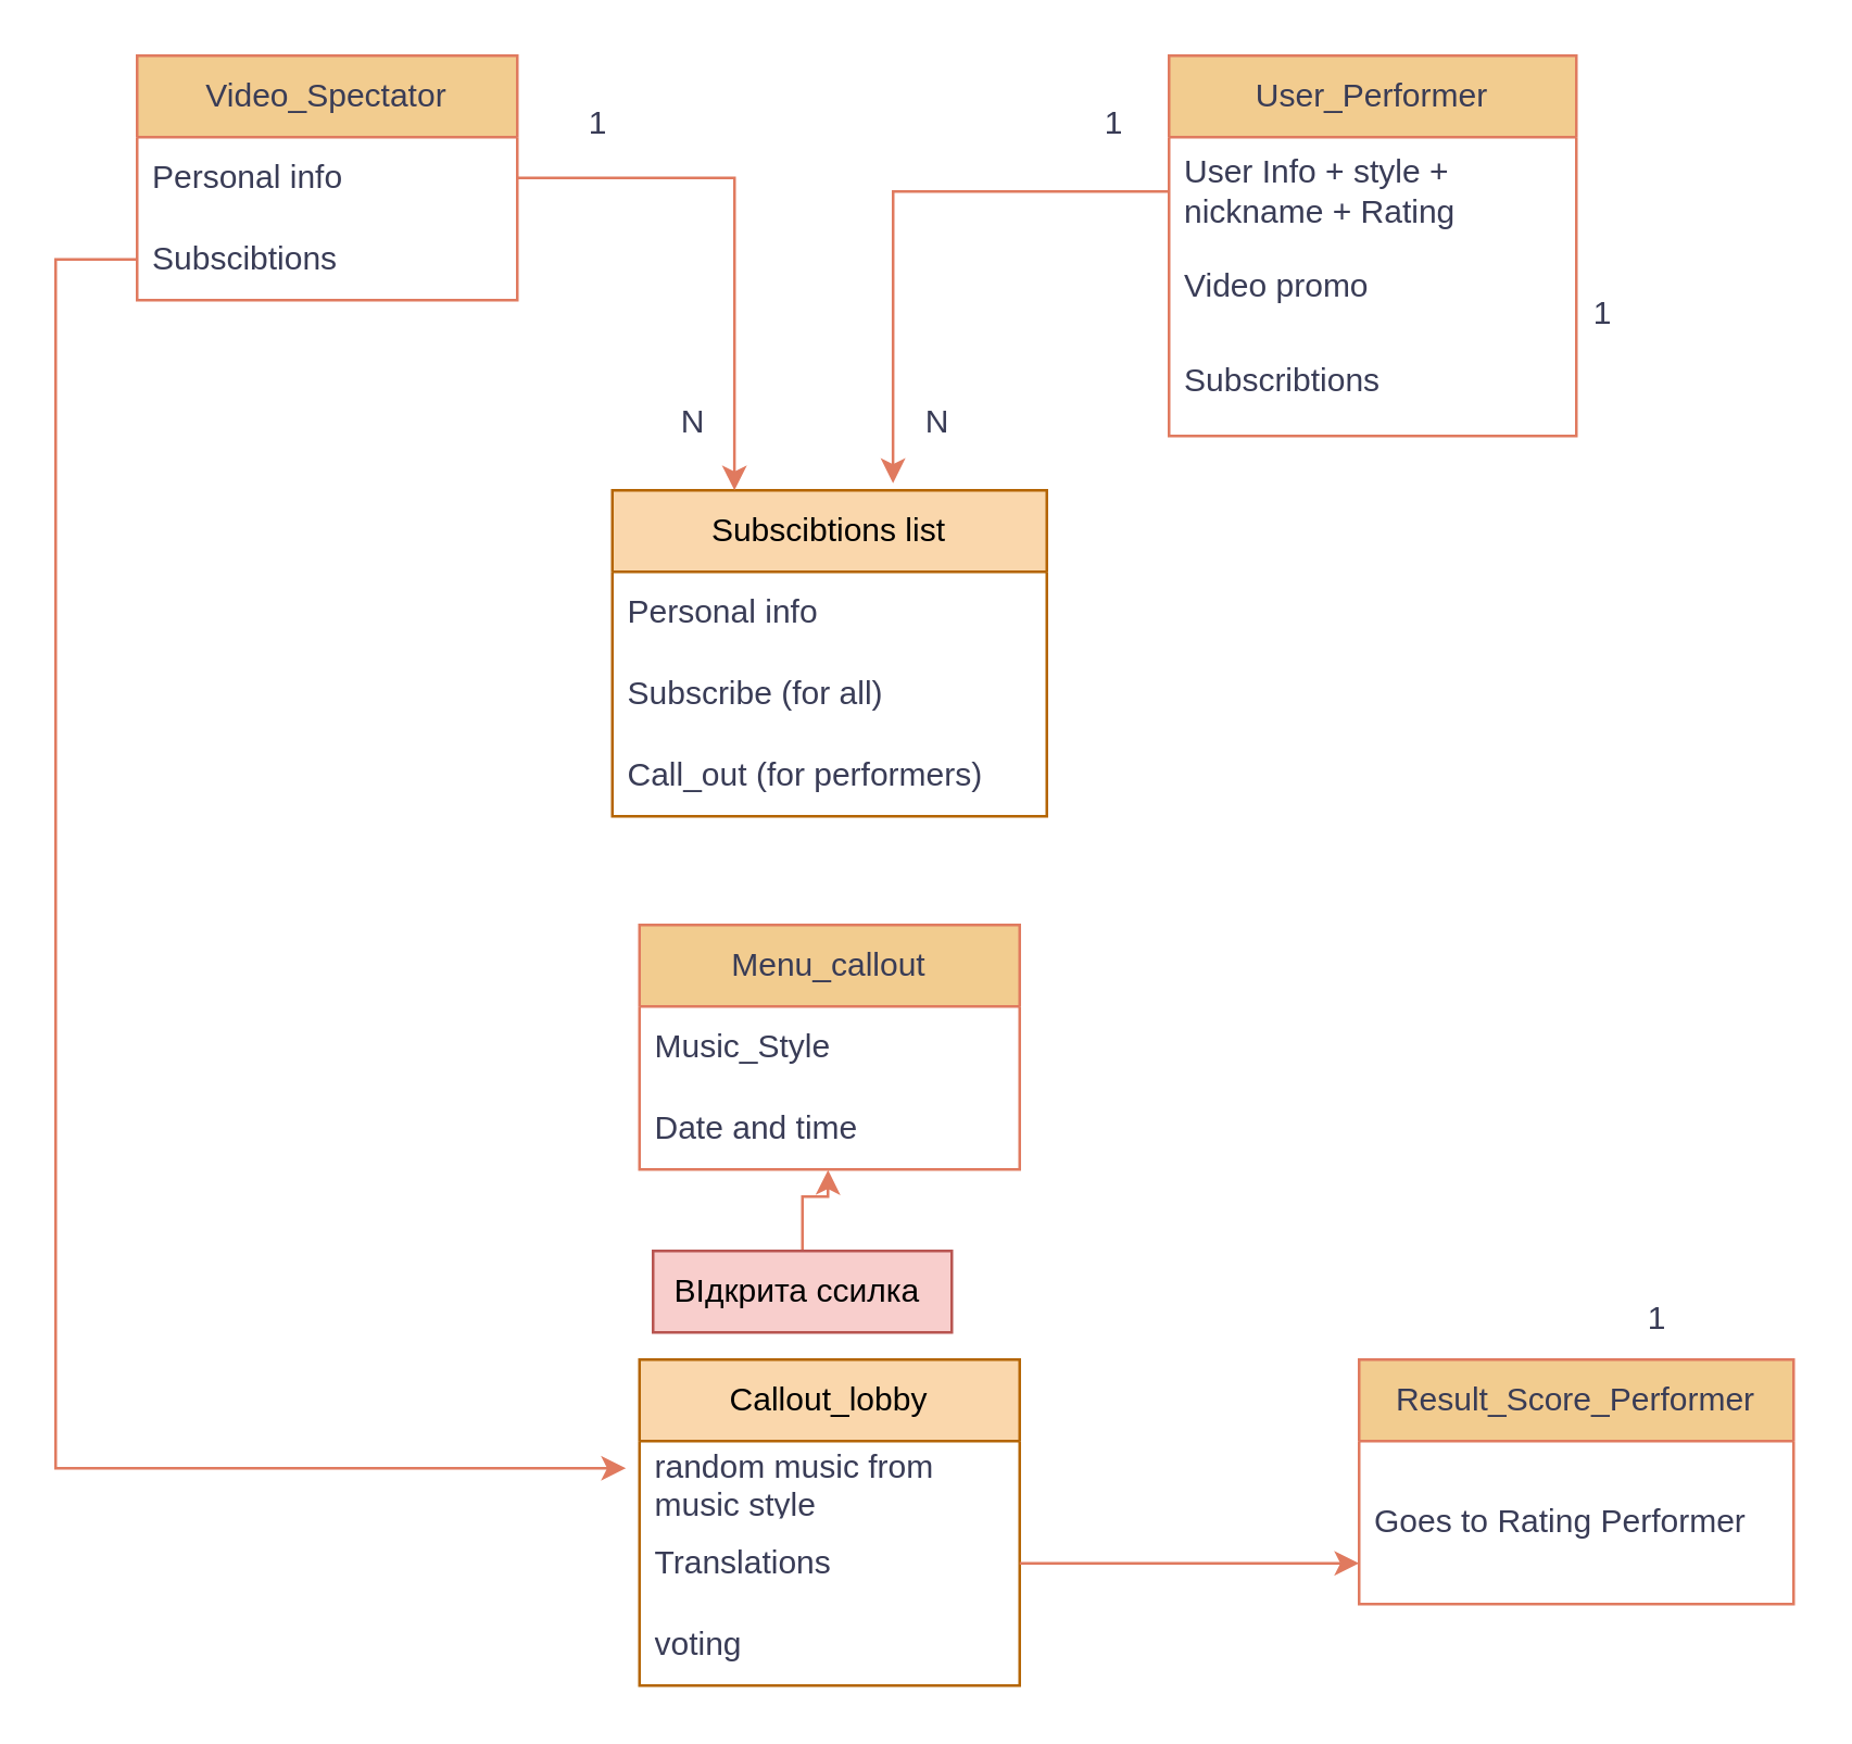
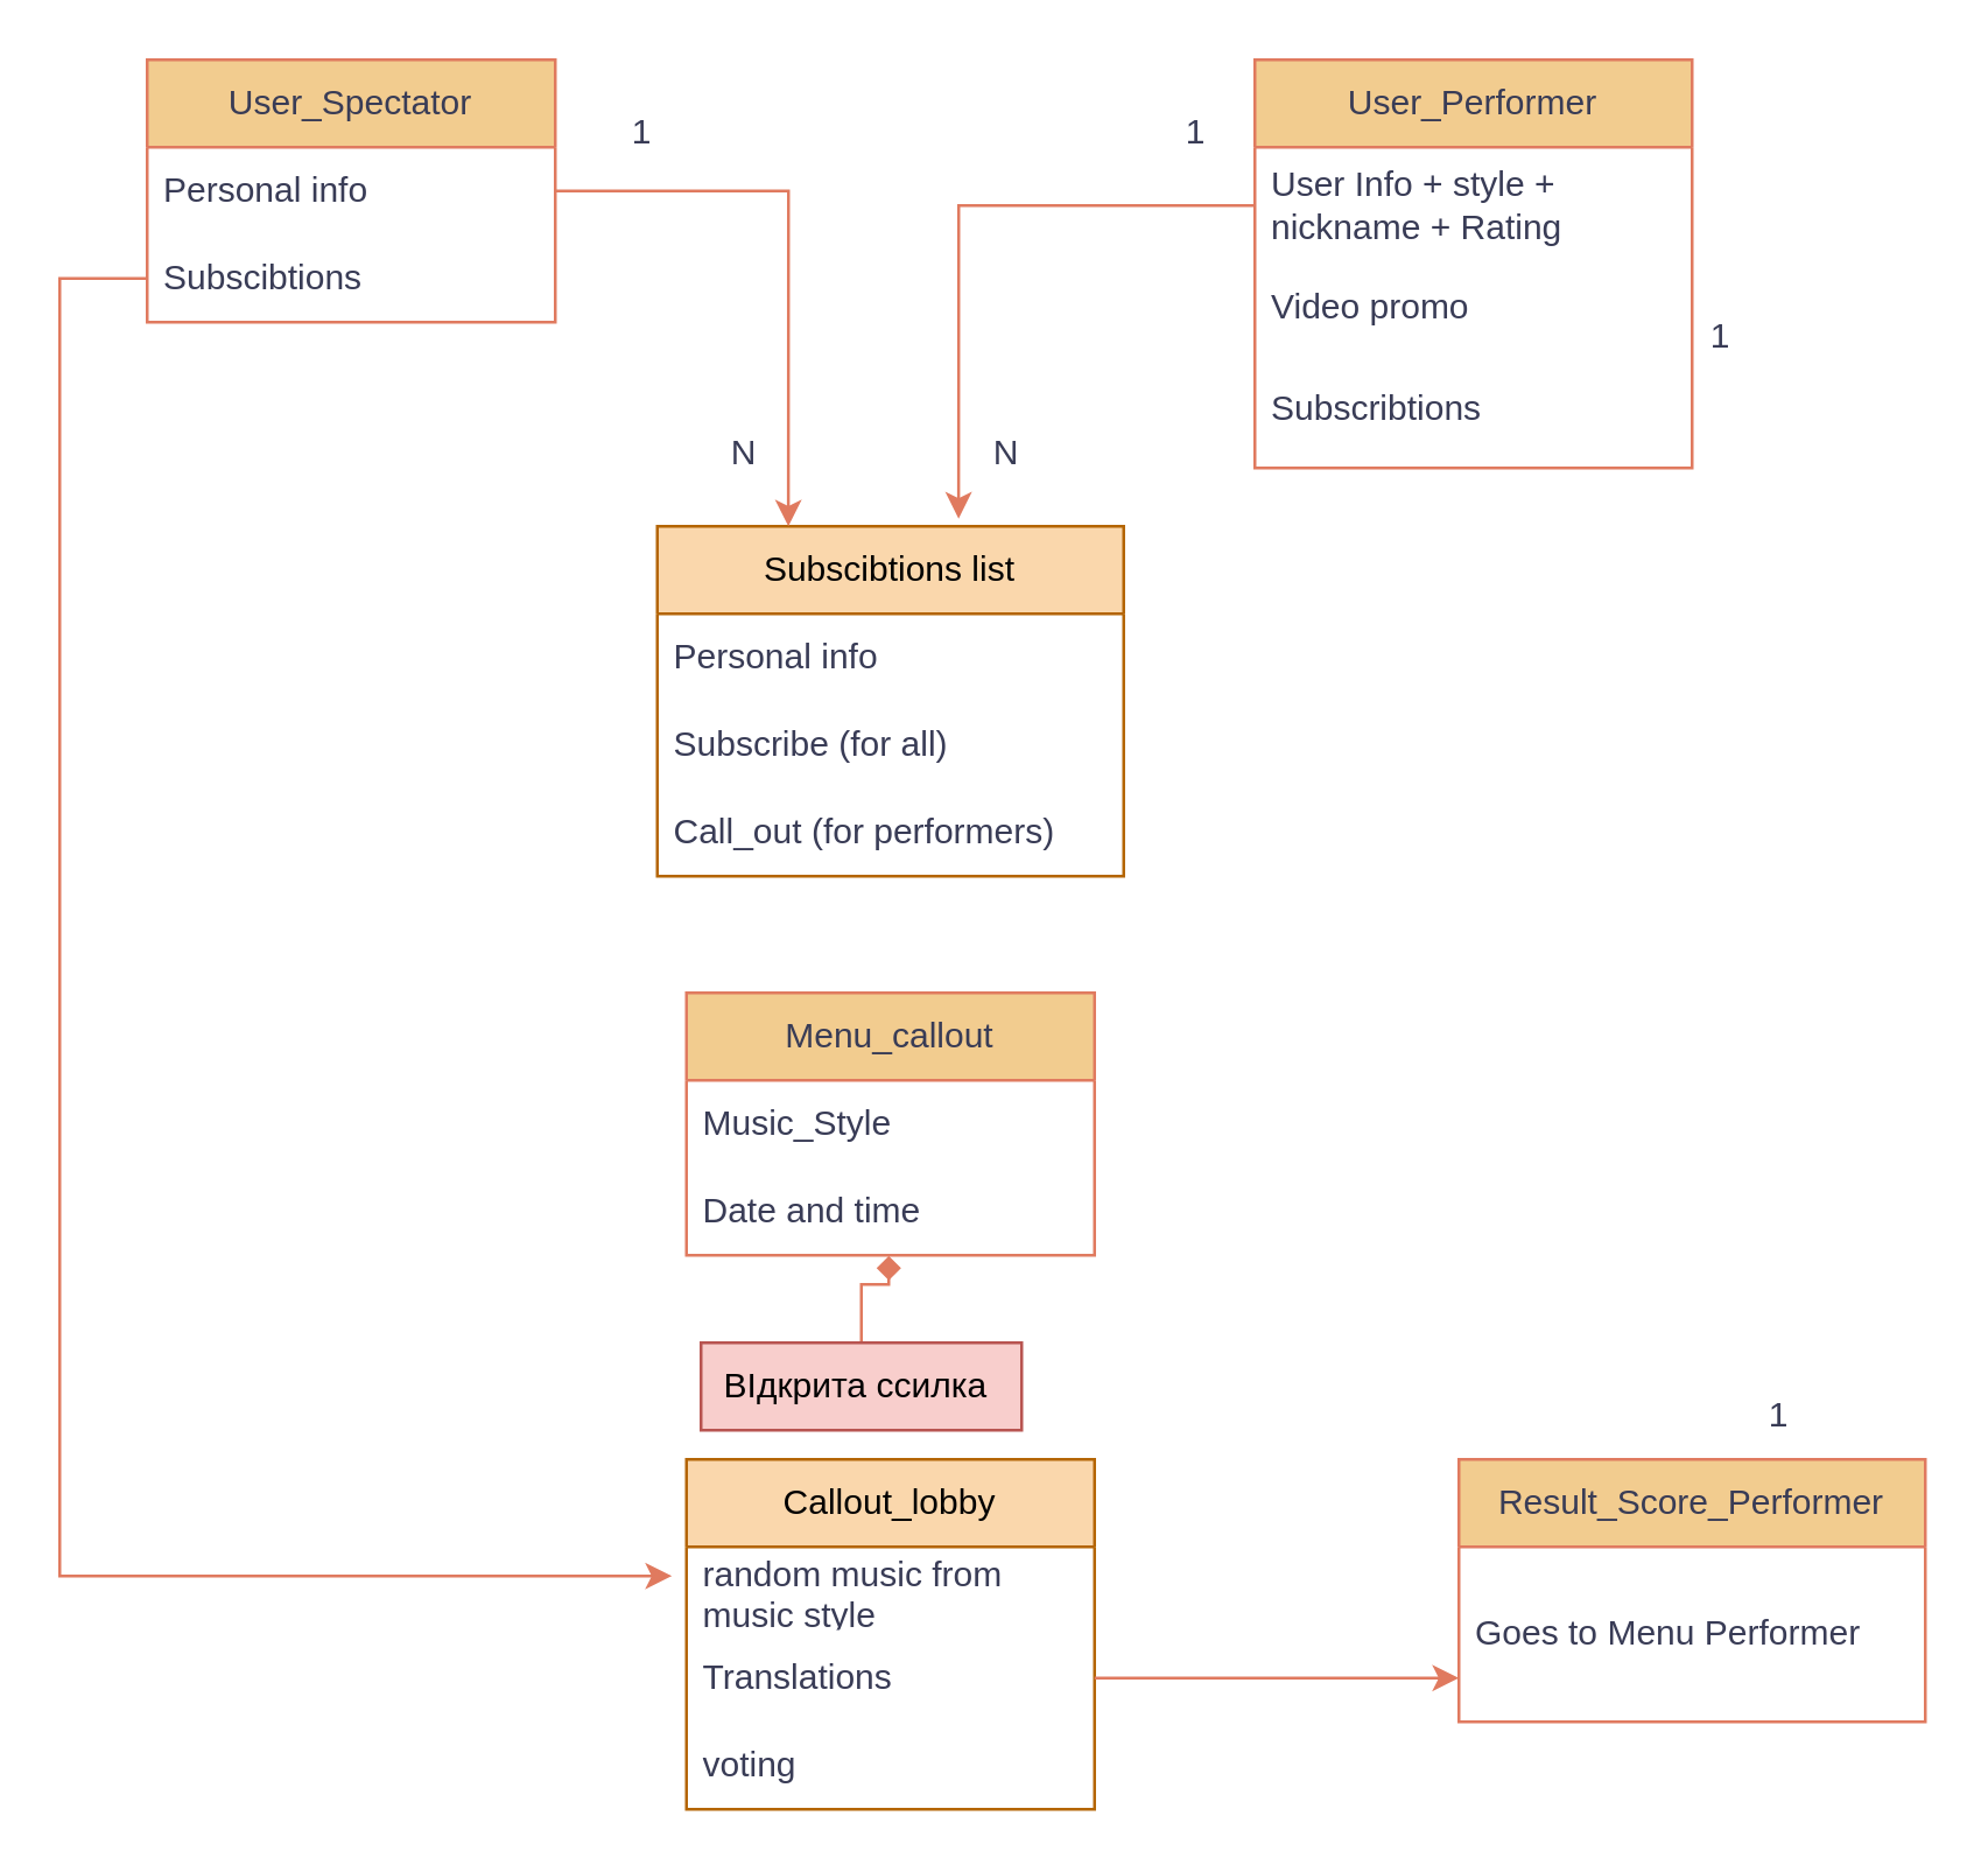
  <mxCell id="0" />
  <mxCell id="1" parent="0" />
- <mxCell id="2" value="Video_Spectator" style="swimlane;fontStyle=0;childLayout=stackLayout;horizontal=1;startSize=30;horizontalStack=0;resizeParent=1;resizeParentMax=0;resizeLast=0;collapsible=1;marginBottom=0;whiteSpace=wrap;html=1;labelBackgroundColor=none;fillColor=#F2CC8F;strokeColor=#E07A5F;fontColor=#393C56;" parent="1" vertex="1"><mxGeometry x="50" y="20" width="140" height="90" as="geometry" /></mxCell>
+ <mxCell id="2" value="User_Spectator" style="swimlane;fontStyle=0;childLayout=stackLayout;horizontal=1;startSize=30;horizontalStack=0;resizeParent=1;resizeParentMax=0;resizeLast=0;collapsible=1;marginBottom=0;whiteSpace=wrap;html=1;labelBackgroundColor=none;fillColor=#F2CC8F;strokeColor=#E07A5F;fontColor=#393C56;" parent="1" vertex="1"><mxGeometry x="50" y="20" width="140" height="90" as="geometry" /></mxCell>
  <mxCell id="3" value="Personal info" style="text;strokeColor=none;fillColor=none;align=left;verticalAlign=middle;spacingLeft=4;spacingRight=4;overflow=hidden;points=[[0,0.5],[1,0.5]];portConstraint=eastwest;rotatable=0;whiteSpace=wrap;html=1;labelBackgroundColor=none;fontColor=#393C56;" parent="2" vertex="1"><mxGeometry y="30" width="140" height="30" as="geometry" /></mxCell>
  <mxCell id="4" value="Subscibtions&amp;nbsp;" style="text;strokeColor=none;fillColor=none;align=left;verticalAlign=middle;spacingLeft=4;spacingRight=4;overflow=hidden;points=[[0,0.5],[1,0.5]];portConstraint=eastwest;rotatable=0;whiteSpace=wrap;html=1;labelBackgroundColor=none;fontColor=#393C56;" parent="2" vertex="1"><mxGeometry y="60" width="140" height="30" as="geometry" /></mxCell>
  <mxCell id="5" value="User_Performer" style="swimlane;fontStyle=0;childLayout=stackLayout;horizontal=1;startSize=30;horizontalStack=0;resizeParent=1;resizeParentMax=0;resizeLast=0;collapsible=1;marginBottom=0;whiteSpace=wrap;html=1;labelBackgroundColor=none;fillColor=#F2CC8F;strokeColor=#E07A5F;fontColor=#393C56;" parent="1" vertex="1"><mxGeometry x="430" y="20" width="150" height="140" as="geometry" /></mxCell>
  <mxCell id="6" value="User Info + style + nickname + Rating" style="text;strokeColor=none;fillColor=none;align=left;verticalAlign=middle;spacingLeft=4;spacingRight=4;overflow=hidden;points=[[0,0.5],[1,0.5]];portConstraint=eastwest;rotatable=0;whiteSpace=wrap;html=1;labelBackgroundColor=none;fontColor=#393C56;" parent="5" vertex="1"><mxGeometry y="30" width="150" height="40" as="geometry" /></mxCell>
  <mxCell id="7" value="Video promo" style="text;strokeColor=none;fillColor=none;align=left;verticalAlign=middle;spacingLeft=4;spacingRight=4;overflow=hidden;points=[[0,0.5],[1,0.5]];portConstraint=eastwest;rotatable=0;whiteSpace=wrap;html=1;labelBackgroundColor=none;fontColor=#393C56;" parent="5" vertex="1"><mxGeometry y="70" width="150" height="30" as="geometry" /></mxCell>
  <mxCell id="8" value="Subscribtions" style="text;strokeColor=none;fillColor=none;align=left;verticalAlign=middle;spacingLeft=4;spacingRight=4;overflow=hidden;points=[[0,0.5],[1,0.5]];portConstraint=eastwest;rotatable=0;whiteSpace=wrap;html=1;labelBackgroundColor=none;fontColor=#393C56;" parent="5" vertex="1"><mxGeometry y="100" width="150" height="40" as="geometry" /></mxCell>
  <mxCell id="9" value="Result_Score_Performer" style="swimlane;fontStyle=0;childLayout=stackLayout;horizontal=1;startSize=30;horizontalStack=0;resizeParent=1;resizeParentMax=0;resizeLast=0;collapsible=1;marginBottom=0;whiteSpace=wrap;html=1;labelBackgroundColor=none;fillColor=#F2CC8F;strokeColor=#E07A5F;fontColor=#393C56;" parent="1" vertex="1"><mxGeometry x="500" y="500" width="160" height="90" as="geometry" /></mxCell>
- <mxCell id="10" value="Goes to Rating Performer" style="text;strokeColor=none;fillColor=none;align=left;verticalAlign=middle;spacingLeft=4;spacingRight=4;overflow=hidden;points=[[0,0.5],[1,0.5]];portConstraint=eastwest;rotatable=0;whiteSpace=wrap;html=1;labelBackgroundColor=none;fontColor=#393C56;" parent="9" vertex="1"><mxGeometry y="30" width="160" height="60" as="geometry" /></mxCell>
+ <mxCell id="10" value="Goes to Menu Performer" style="text;strokeColor=none;fillColor=none;align=left;verticalAlign=middle;spacingLeft=4;spacingRight=4;overflow=hidden;points=[[0,0.5],[1,0.5]];portConstraint=eastwest;rotatable=0;whiteSpace=wrap;html=1;labelBackgroundColor=none;fontColor=#393C56;" parent="9" vertex="1"><mxGeometry y="30" width="160" height="60" as="geometry" /></mxCell>
  <mxCell id="11" value="Callout_lobby" style="swimlane;fontStyle=0;childLayout=stackLayout;horizontal=1;startSize=30;horizontalStack=0;resizeParent=1;resizeParentMax=0;resizeLast=0;collapsible=1;marginBottom=0;whiteSpace=wrap;html=1;strokeColor=#b46504;fillColor=#fad7ac;" parent="1" vertex="1"><mxGeometry x="235" y="500" width="140" height="120" as="geometry" /></mxCell>
  <mxCell id="12" value="random music from music style" style="text;strokeColor=none;fillColor=none;align=left;verticalAlign=middle;spacingLeft=4;spacingRight=4;overflow=hidden;points=[[0,0.5],[1,0.5]];portConstraint=eastwest;rotatable=0;whiteSpace=wrap;html=1;fontColor=#393C56;" parent="11" vertex="1"><mxGeometry y="30" width="140" height="30" as="geometry" /></mxCell>
  <mxCell id="13" value="Translations" style="text;strokeColor=none;fillColor=none;align=left;verticalAlign=middle;spacingLeft=4;spacingRight=4;overflow=hidden;points=[[0,0.5],[1,0.5]];portConstraint=eastwest;rotatable=0;whiteSpace=wrap;html=1;fontColor=#393C56;" parent="11" vertex="1"><mxGeometry y="60" width="140" height="30" as="geometry" /></mxCell>
  <mxCell id="14" value="voting" style="text;strokeColor=none;fillColor=none;align=left;verticalAlign=middle;spacingLeft=4;spacingRight=4;overflow=hidden;points=[[0,0.5],[1,0.5]];portConstraint=eastwest;rotatable=0;whiteSpace=wrap;html=1;fontColor=#393C56;" parent="11" vertex="1"><mxGeometry y="90" width="140" height="30" as="geometry" /></mxCell>
- <mxCell id="15" style="edgeStyle=orthogonalEdgeStyle;rounded=0;orthogonalLoop=1;jettySize=auto;html=1;strokeColor=#E07A5F;fontColor=#393C56;fillColor=#F2CC8F;entryX=0.496;entryY=1.007;entryDx=0;entryDy=0;entryPerimeter=0;" parent="1" source="16" target="23" edge="1"><mxGeometry relative="1" as="geometry"><mxPoint x="305" y="440" as="targetPoint" /></mxGeometry></mxCell>
+ <mxCell id="15" style="edgeStyle=orthogonalEdgeStyle;rounded=0;orthogonalLoop=1;jettySize=auto;html=1;strokeColor=#E07A5F;fontColor=#393C56;fillColor=#F2CC8F;entryX=0.496;entryY=1.007;entryDx=0;entryDy=0;entryPerimeter=0;endArrow=diamond;" parent="1" source="16" target="23" edge="1"><mxGeometry relative="1" as="geometry"><mxPoint x="305" y="440" as="targetPoint" /></mxGeometry></mxCell>
  <mxCell id="16" value="ВІдкрита ссилка&amp;nbsp;" style="text;html=1;strokeColor=#b85450;fillColor=#f8cecc;align=center;verticalAlign=middle;whiteSpace=wrap;rounded=0;" parent="1" vertex="1"><mxGeometry x="240" y="460" width="110" height="30" as="geometry" /></mxCell>
  <mxCell id="17" value="Subscibtions list" style="swimlane;fontStyle=0;childLayout=stackLayout;horizontal=1;startSize=30;horizontalStack=0;resizeParent=1;resizeParentMax=0;resizeLast=0;collapsible=1;marginBottom=0;whiteSpace=wrap;html=1;strokeColor=#b46504;fillColor=#fad7ac;" parent="1" vertex="1"><mxGeometry x="225" y="180" width="160" height="120" as="geometry" /></mxCell>
  <mxCell id="18" value="Personal info" style="text;strokeColor=none;fillColor=none;align=left;verticalAlign=middle;spacingLeft=4;spacingRight=4;overflow=hidden;points=[[0,0.5],[1,0.5]];portConstraint=eastwest;rotatable=0;whiteSpace=wrap;html=1;fontColor=#393C56;" parent="17" vertex="1"><mxGeometry y="30" width="160" height="30" as="geometry" /></mxCell>
  <mxCell id="19" value="Subscribe (for all)&amp;nbsp;" style="text;strokeColor=none;fillColor=none;align=left;verticalAlign=middle;spacingLeft=4;spacingRight=4;overflow=hidden;points=[[0,0.5],[1,0.5]];portConstraint=eastwest;rotatable=0;whiteSpace=wrap;html=1;fontColor=#393C56;" parent="17" vertex="1"><mxGeometry y="60" width="160" height="30" as="geometry" /></mxCell>
  <mxCell id="20" value="Call_out (for performers)" style="text;strokeColor=none;fillColor=none;align=left;verticalAlign=middle;spacingLeft=4;spacingRight=4;overflow=hidden;points=[[0,0.5],[1,0.5]];portConstraint=eastwest;rotatable=0;whiteSpace=wrap;html=1;fontColor=#393C56;" parent="17" vertex="1"><mxGeometry y="90" width="160" height="30" as="geometry" /></mxCell>
  <mxCell id="21" value="Menu_callout" style="swimlane;fontStyle=0;childLayout=stackLayout;horizontal=1;startSize=30;horizontalStack=0;resizeParent=1;resizeParentMax=0;resizeLast=0;collapsible=1;marginBottom=0;whiteSpace=wrap;html=1;strokeColor=#E07A5F;fontColor=#393C56;fillColor=#F2CC8F;" parent="1" vertex="1"><mxGeometry x="235" y="340" width="140" height="90" as="geometry" /></mxCell>
  <mxCell id="22" value="Music_Style" style="text;strokeColor=none;fillColor=none;align=left;verticalAlign=middle;spacingLeft=4;spacingRight=4;overflow=hidden;points=[[0,0.5],[1,0.5]];portConstraint=eastwest;rotatable=0;whiteSpace=wrap;html=1;fontColor=#393C56;" parent="21" vertex="1"><mxGeometry y="30" width="140" height="30" as="geometry" /></mxCell>
  <mxCell id="23" value="Date and time" style="text;strokeColor=none;fillColor=none;align=left;verticalAlign=middle;spacingLeft=4;spacingRight=4;overflow=hidden;points=[[0,0.5],[1,0.5]];portConstraint=eastwest;rotatable=0;whiteSpace=wrap;html=1;fontColor=#393C56;" parent="21" vertex="1"><mxGeometry y="60" width="140" height="30" as="geometry" /></mxCell>
  <mxCell id="24" style="edgeStyle=orthogonalEdgeStyle;rounded=0;orthogonalLoop=1;jettySize=auto;html=1;strokeColor=#E07A5F;fontColor=#393C56;fillColor=#F2CC8F;entryX=0.281;entryY=0;entryDx=0;entryDy=0;entryPerimeter=0;" parent="1" source="3" target="17" edge="1"><mxGeometry relative="1" as="geometry"><mxPoint x="270" y="170" as="targetPoint" /></mxGeometry></mxCell>
  <mxCell id="25" style="edgeStyle=orthogonalEdgeStyle;rounded=0;orthogonalLoop=1;jettySize=auto;html=1;exitX=0;exitY=0.5;exitDx=0;exitDy=0;entryX=0.646;entryY=-0.022;entryDx=0;entryDy=0;entryPerimeter=0;strokeColor=#E07A5F;fontColor=#393C56;fillColor=#F2CC8F;" parent="1" source="6" target="17" edge="1"><mxGeometry relative="1" as="geometry" /></mxCell>
  <mxCell id="26" style="edgeStyle=orthogonalEdgeStyle;rounded=0;orthogonalLoop=1;jettySize=auto;html=1;entryX=0;entryY=0.5;entryDx=0;entryDy=0;strokeColor=#E07A5F;fontColor=#393C56;fillColor=#F2CC8F;" parent="1" source="13" edge="1"><mxGeometry relative="1" as="geometry"><mxPoint x="500" y="575" as="targetPoint" /></mxGeometry></mxCell>
  <mxCell id="27" style="edgeStyle=orthogonalEdgeStyle;rounded=0;orthogonalLoop=1;jettySize=auto;html=1;strokeColor=#E07A5F;fontColor=#393C56;fillColor=#F2CC8F;" parent="1" source="4" edge="1"><mxGeometry relative="1" as="geometry"><mxPoint x="230" y="540" as="targetPoint" /><Array as="points"><mxPoint x="20" y="95" /><mxPoint x="20" y="540" /></Array></mxGeometry></mxCell>
  <mxCell id="28" value="1" style="text;html=1;strokeColor=none;fillColor=none;align=center;verticalAlign=middle;whiteSpace=wrap;rounded=0;fontColor=#393C56;" parent="1" vertex="1"><mxGeometry x="190" y="30" width="60" height="30" as="geometry" /></mxCell>
  <mxCell id="29" value="N" style="text;html=1;strokeColor=none;fillColor=none;align=center;verticalAlign=middle;whiteSpace=wrap;rounded=0;fontColor=#393C56;" parent="1" vertex="1"><mxGeometry x="225" y="140" width="60" height="30" as="geometry" /></mxCell>
  <mxCell id="30" value="1" style="text;html=1;strokeColor=none;fillColor=none;align=center;verticalAlign=middle;whiteSpace=wrap;rounded=0;fontColor=#393C56;" parent="1" vertex="1"><mxGeometry x="400" y="30" width="20" height="30" as="geometry" /></mxCell>
  <mxCell id="31" value="N" style="text;html=1;strokeColor=none;fillColor=none;align=center;verticalAlign=middle;whiteSpace=wrap;rounded=0;fontColor=#393C56;" parent="1" vertex="1"><mxGeometry x="330" y="140" width="30" height="30" as="geometry" /></mxCell>
  <mxCell id="32" value="1" style="text;html=1;strokeColor=none;fillColor=none;align=center;verticalAlign=middle;whiteSpace=wrap;rounded=0;fontColor=#393C56;" parent="1" vertex="1"><mxGeometry x="580" y="470" width="60" height="30" as="geometry" /></mxCell>
  <mxCell id="33" value="1" style="text;html=1;strokeColor=none;fillColor=none;align=center;verticalAlign=middle;whiteSpace=wrap;rounded=0;fontColor=#393C56;" parent="1" vertex="1"><mxGeometry x="560" y="100" width="60" height="30" as="geometry" /></mxCell>
